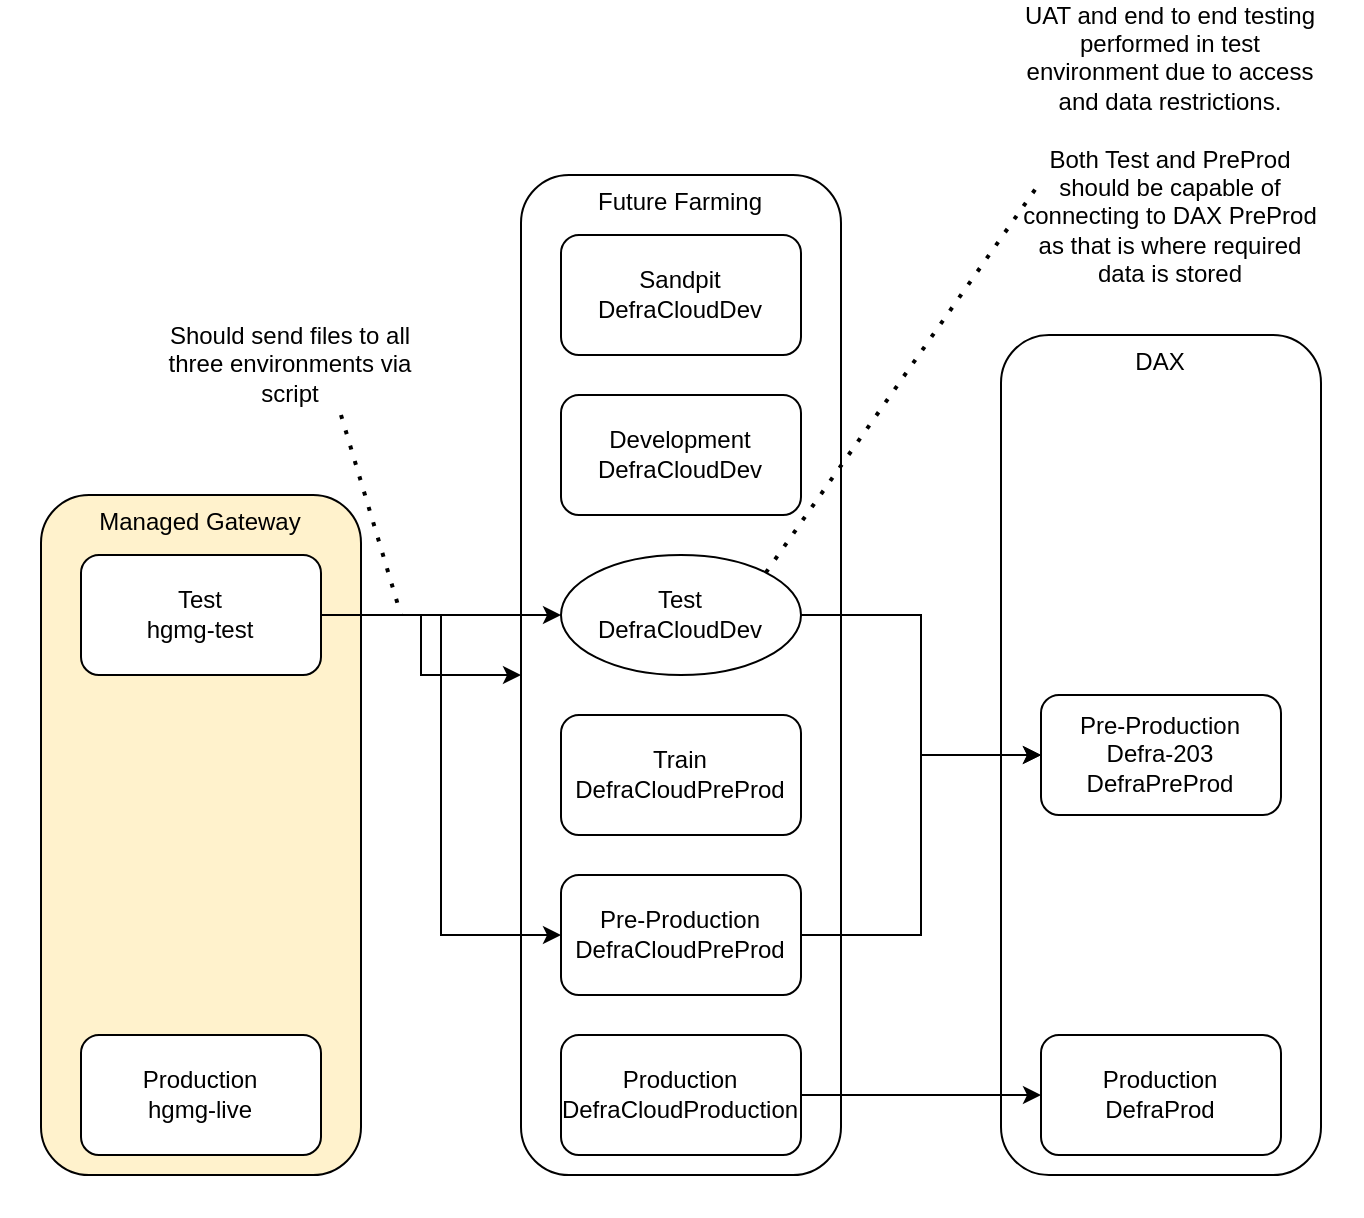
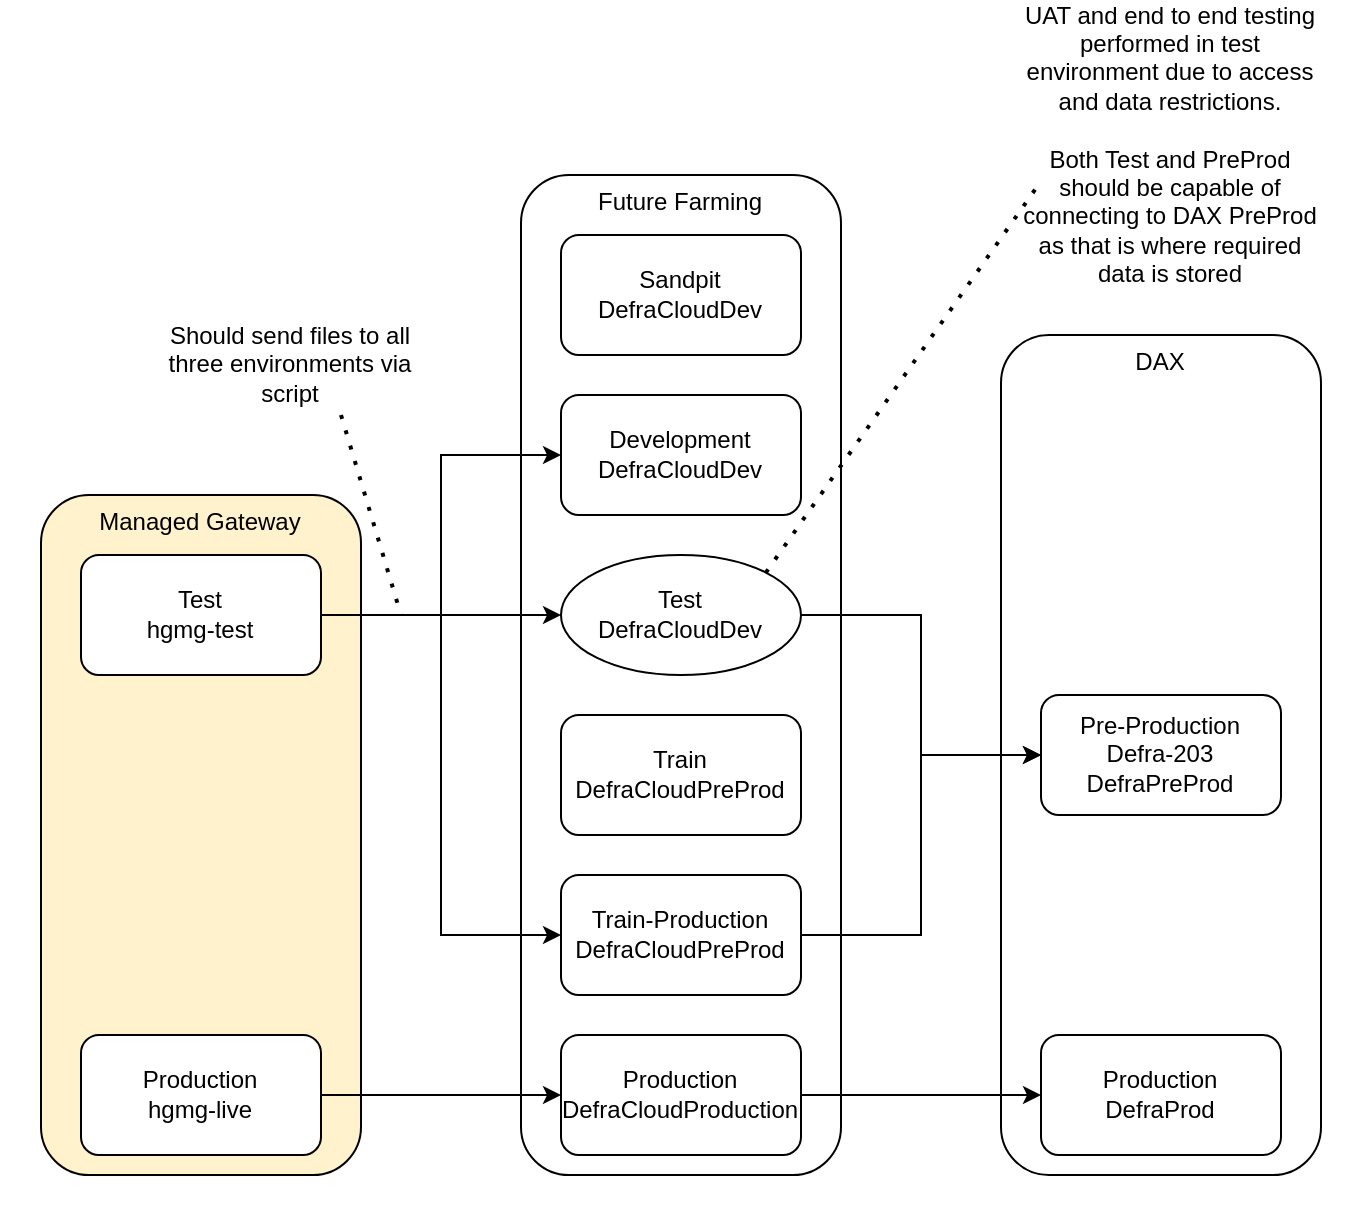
  <mxCell id="0" />
  <mxCell id="1" parent="0" />
  <mxCell id="2" value="DAX" style="rounded=1;whiteSpace=wrap;html=1;verticalAlign=top;" parent="1" vertex="1"><mxGeometry x="500" y="130" width="160" height="420" as="geometry" /></mxCell>
  <mxCell id="3" value="Future Farming" style="rounded=1;whiteSpace=wrap;html=1;verticalAlign=top;" parent="1" vertex="1"><mxGeometry x="260" y="50" width="160" height="500" as="geometry" /></mxCell>
  <mxCell id="4" value="Managed Gateway" style="rounded=1;whiteSpace=wrap;html=1;verticalAlign=top;fillColor=#fff2cc;" parent="1" vertex="1"><mxGeometry x="20" y="210" width="160" height="340" as="geometry" /></mxCell>
  <mxCell id="5" value="Sandpit&lt;br&gt;DefraCloudDev" style="rounded=1;whiteSpace=wrap;html=1;" parent="1" vertex="1"><mxGeometry x="280" y="80" width="120" height="60" as="geometry" /></mxCell>
  <mxCell id="6" value="Development&lt;br&gt;DefraCloudDev" style="rounded=1;whiteSpace=wrap;html=1;" parent="1" vertex="1"><mxGeometry x="280" y="160" width="120" height="60" as="geometry" /></mxCell>
  <mxCell id="7" style="edgeStyle=orthogonalEdgeStyle;rounded=0;orthogonalLoop=1;jettySize=auto;html=1;entryX=0;entryY=0.5;entryDx=0;entryDy=0;" parent="1" source="8" target="14" edge="1"><mxGeometry relative="1" as="geometry" /></mxCell>
  <mxCell id="8" value="Test&lt;br&gt;DefraCloudDev" style="ellipse;whiteSpace=wrap;html=1;" parent="1" vertex="1"><mxGeometry x="280" y="240" width="120" height="60" as="geometry" /></mxCell>
  <mxCell id="9" value="Train&lt;br&gt;DefraCloudPreProd" style="rounded=1;whiteSpace=wrap;html=1;" parent="1" vertex="1"><mxGeometry x="280" y="320" width="120" height="60" as="geometry" /></mxCell>
  <mxCell id="10" style="edgeStyle=orthogonalEdgeStyle;rounded=0;orthogonalLoop=1;jettySize=auto;html=1;entryX=0;entryY=0.5;entryDx=0;entryDy=0;" parent="1" source="11" target="14" edge="1"><mxGeometry relative="1" as="geometry" /></mxCell>
- <mxCell id="11" value="Pre-Production&lt;br&gt;DefraCloudPreProd" style="rounded=1;whiteSpace=wrap;html=1;" parent="1" vertex="1"><mxGeometry x="280" y="400" width="120" height="60" as="geometry" /></mxCell>
+ <mxCell id="11" value="Train-Production&lt;br&gt;DefraCloudPreProd" style="rounded=1;whiteSpace=wrap;html=1;" parent="1" vertex="1"><mxGeometry x="280" y="400" width="120" height="60" as="geometry" /></mxCell>
  <mxCell id="12" style="edgeStyle=orthogonalEdgeStyle;rounded=0;orthogonalLoop=1;jettySize=auto;html=1;" parent="1" source="13" target="15" edge="1"><mxGeometry relative="1" as="geometry" /></mxCell>
  <mxCell id="13" value="Production&lt;br&gt;DefraCloudProduction" style="rounded=1;whiteSpace=wrap;html=1;" parent="1" vertex="1"><mxGeometry x="280" y="480" width="120" height="60" as="geometry" /></mxCell>
  <mxCell id="14" value="Pre-Production&lt;br&gt;Defra-203&lt;br&gt;DefraPreProd" style="rounded=1;whiteSpace=wrap;html=1;" parent="1" vertex="1"><mxGeometry x="520" y="310" width="120" height="60" as="geometry" /></mxCell>
  <mxCell id="15" value="Production&lt;br&gt;DefraProd" style="rounded=1;whiteSpace=wrap;html=1;" parent="1" vertex="1"><mxGeometry x="520" y="480" width="120" height="60" as="geometry" /></mxCell>
  <mxCell id="16" style="edgeStyle=orthogonalEdgeStyle;rounded=0;orthogonalLoop=1;jettySize=auto;html=1;entryX=0;entryY=0.5;entryDx=0;entryDy=0;" parent="1" source="19" target="8" edge="1"><mxGeometry relative="1" as="geometry" /></mxCell>
  <mxCell id="17" style="edgeStyle=orthogonalEdgeStyle;rounded=0;orthogonalLoop=1;jettySize=auto;html=1;entryX=0;entryY=0.5;entryDx=0;entryDy=0;" parent="1" source="19" target="11" edge="1"><mxGeometry relative="1" as="geometry" /></mxCell>
- <mxCell id="18" style="edgeStyle=orthogonalEdgeStyle;rounded=0;orthogonalLoop=1;jettySize=auto;html=1;" parent="1" source="19" target="3" edge="1"><mxGeometry relative="1" as="geometry" /></mxCell>
+ <mxCell id="18" style="edgeStyle=orthogonalEdgeStyle;rounded=0;orthogonalLoop=1;jettySize=auto;html=1;entryX=0;entryY=0.5;entryDx=0;entryDy=0;" parent="1" source="19" target="6" edge="1"><mxGeometry relative="1" as="geometry" /></mxCell>
  <mxCell id="19" value="Test&lt;br&gt;hgmg-test" style="rounded=1;whiteSpace=wrap;html=1;" parent="1" vertex="1"><mxGeometry x="40" y="240" width="120" height="60" as="geometry" /></mxCell>
+ <mxCell id="20" style="edgeStyle=orthogonalEdgeStyle;rounded=0;orthogonalLoop=1;jettySize=auto;html=1;entryX=0;entryY=0.5;entryDx=0;entryDy=0;" parent="1" source="21" target="13" edge="1"><mxGeometry relative="1" as="geometry" /></mxCell>
  <mxCell id="21" value="Production&lt;br&gt;hgmg-live" style="rounded=1;whiteSpace=wrap;html=1;" parent="1" vertex="1"><mxGeometry x="40" y="480" width="120" height="60" as="geometry" /></mxCell>
  <mxCell id="22" value="Should send files to all three environments via script" style="text;html=1;strokeColor=none;fillColor=none;align=center;verticalAlign=middle;whiteSpace=wrap;rounded=0;" parent="1" vertex="1"><mxGeometry x="70" y="130" width="150" height="30" as="geometry" /></mxCell>
  <mxCell id="23" value="" style="endArrow=none;dashed=1;html=1;dashPattern=1 3;strokeWidth=2;rounded=0;" parent="1" edge="1"><mxGeometry width="50" height="50" relative="1" as="geometry"><mxPoint x="170" y="170" as="sourcePoint" /><mxPoint x="200" y="270" as="targetPoint" /></mxGeometry></mxCell>
  <mxCell id="24" value="UAT and end to end testing performed in test environment due to access and data restrictions.&lt;br&gt;&lt;br&gt;Both Test and PreProd should be capable of connecting to DAX PreProd as that is where required data is stored" style="text;html=1;strokeColor=none;fillColor=none;align=center;verticalAlign=middle;whiteSpace=wrap;rounded=0;" parent="1" vertex="1"><mxGeometry x="510" y="20" width="150" height="30" as="geometry" /></mxCell>
  <mxCell id="25" value="" style="endArrow=none;dashed=1;html=1;dashPattern=1 3;strokeWidth=2;rounded=0;entryX=0.053;entryY=1.2;entryDx=0;entryDy=0;entryPerimeter=0;exitX=1;exitY=0;exitDx=0;exitDy=0;" parent="1" source="8" target="24" edge="1"><mxGeometry width="50" height="50" relative="1" as="geometry"><mxPoint x="530" y="380" as="sourcePoint" /><mxPoint x="580" y="330" as="targetPoint" /></mxGeometry></mxCell>
